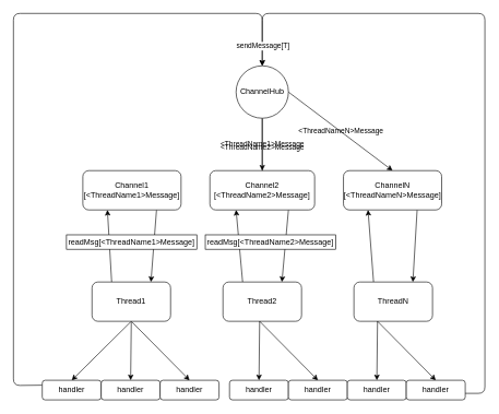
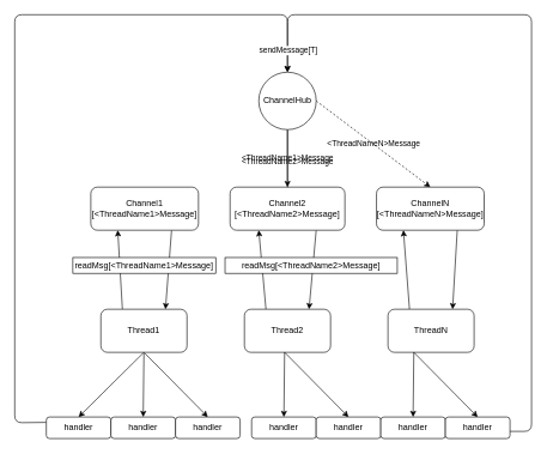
  <mxCell id="0" />
  <mxCell id="1" parent="0" />
  <mxCell id="2" value="&lt;span style=&quot;font-family: Helvetica; font-size: 11px; font-style: normal; font-variant-ligatures: normal; font-variant-caps: normal; font-weight: 400; letter-spacing: normal; orphans: 2; text-align: center; text-indent: 0px; text-transform: none; widows: 2; word-spacing: 0px; -webkit-text-stroke-width: 0px; text-decoration-thickness: initial; text-decoration-style: initial; text-decoration-color: initial; float: none; display: inline !important;&quot;&gt;&amp;lt;ThreadName2&amp;gt;Message&lt;/span&gt;" style="edgeStyle=none;html=1;startArrow=none;exitX=0.5;exitY=1;exitDx=0;exitDy=0;labelBackgroundColor=none;" edge="1" parent="1" source="5"><mxGeometry relative="1" as="geometry"><mxPoint x="400" y="225" as="sourcePoint" /><mxPoint x="400" y="270" as="targetPoint" /></mxGeometry></mxCell>
  <mxCell id="3" value="&amp;lt;ThreadName1&amp;gt;Message" style="edgeStyle=none;html=1;labelBackgroundColor=none;" edge="1" parent="1" source="5" target="9"><mxGeometry relative="1" as="geometry" /></mxCell>
- <mxCell id="4" value="&amp;lt;ThreadNameN&amp;gt;Message" style="edgeStyle=none;html=1;startArrow=none;exitX=1;exitY=0.5;exitDx=0;exitDy=0;labelBackgroundColor=none;entryX=0.5;entryY=0;entryDx=0;entryDy=0;" edge="1" parent="1" source="5" target="11"><mxGeometry relative="1" as="geometry" /></mxCell>
+ <mxCell id="4" value="&amp;lt;ThreadNameN&amp;gt;Message" style="edgeStyle=none;html=1;startArrow=none;exitX=1;exitY=0.5;exitDx=0;exitDy=0;labelBackgroundColor=none;entryX=0.5;entryY=0;entryDx=0;entryDy=0;dashed=1;" edge="1" parent="1" source="5" target="11"><mxGeometry relative="1" as="geometry" /></mxCell>
  <mxCell id="5" value="ChannelHub" style="ellipse;whiteSpace=wrap;html=1;aspect=fixed;" vertex="1" parent="1"><mxGeometry x="360" y="100" width="80" height="80" as="geometry" /></mxCell>
  <mxCell id="6" style="edgeStyle=none;html=1;exitX=0.75;exitY=1;exitDx=0;exitDy=0;entryX=0.75;entryY=0;entryDx=0;entryDy=0;" edge="1" parent="1" source="7" target="17"><mxGeometry relative="1" as="geometry" /></mxCell>
  <mxCell id="7" value="Channel1&lt;br&gt;[&amp;lt;ThreadName1&amp;gt;Message]" style="rounded=1;whiteSpace=wrap;html=1;" vertex="1" parent="1"><mxGeometry x="126" y="260" width="150" height="60" as="geometry" /></mxCell>
  <mxCell id="8" style="edgeStyle=none;html=1;exitX=0.75;exitY=1;exitDx=0;exitDy=0;entryX=0.75;entryY=0;entryDx=0;entryDy=0;" edge="1" parent="1" source="9" target="19"><mxGeometry relative="1" as="geometry" /></mxCell>
  <mxCell id="9" value="Channel2&lt;br&gt;[&amp;lt;ThreadName2&amp;gt;Message]" style="rounded=1;whiteSpace=wrap;html=1;" vertex="1" parent="1"><mxGeometry x="320" y="260" width="160" height="60" as="geometry" /></mxCell>
  <mxCell id="10" style="edgeStyle=none;html=1;exitX=0.75;exitY=1;exitDx=0;exitDy=0;entryX=0.75;entryY=0;entryDx=0;entryDy=0;" edge="1" parent="1" source="11" target="23"><mxGeometry relative="1" as="geometry" /></mxCell>
  <mxCell id="11" value="ChannelN&lt;br&gt;[&amp;lt;ThreadNameN&amp;gt;Message]" style="rounded=1;whiteSpace=wrap;html=1;" vertex="1" parent="1"><mxGeometry x="524" y="260" width="150" height="60" as="geometry" /></mxCell>
  <mxCell id="12" style="edgeStyle=none;html=1;exitX=0.25;exitY=0;exitDx=0;exitDy=0;entryX=0.25;entryY=1;entryDx=0;entryDy=0;" edge="1" parent="1" source="17" target="7"><mxGeometry relative="1" as="geometry" /></mxCell>
  <mxCell id="13" style="edgeStyle=none;html=1;exitX=0;exitY=0.25;exitDx=0;exitDy=0;entryX=0.5;entryY=0;entryDx=0;entryDy=0;" edge="1" parent="1" source="25" target="5"><mxGeometry relative="1" as="geometry"><Array as="points"><mxPoint x="20" y="588" /><mxPoint x="20" y="20" /><mxPoint x="400" y="20" /></Array></mxGeometry></mxCell>
  <mxCell id="14" style="edgeStyle=none;html=1;exitX=0.5;exitY=1;exitDx=0;exitDy=0;entryX=0.5;entryY=0;entryDx=0;entryDy=0;" edge="1" parent="1" source="17" target="25"><mxGeometry relative="1" as="geometry" /></mxCell>
  <mxCell id="15" style="edgeStyle=none;html=1;exitX=0.5;exitY=1;exitDx=0;exitDy=0;entryX=0.5;entryY=0;entryDx=0;entryDy=0;" edge="1" parent="1" source="17" target="26"><mxGeometry relative="1" as="geometry" /></mxCell>
  <mxCell id="16" style="edgeStyle=none;html=1;exitX=0.5;exitY=1;exitDx=0;exitDy=0;entryX=0.5;entryY=0;entryDx=0;entryDy=0;" edge="1" parent="1" source="17" target="27"><mxGeometry relative="1" as="geometry" /></mxCell>
  <mxCell id="17" value="Thread1" style="rounded=1;whiteSpace=wrap;html=1;" vertex="1" parent="1"><mxGeometry x="140" y="430" width="120" height="60" as="geometry" /></mxCell>
  <mxCell id="18" style="edgeStyle=none;html=1;exitX=0.25;exitY=0;exitDx=0;exitDy=0;entryX=0.25;entryY=1;entryDx=0;entryDy=0;" edge="1" parent="1" source="19" target="9"><mxGeometry relative="1" as="geometry" /></mxCell>
  <mxCell id="19" value="Thread2" style="rounded=1;whiteSpace=wrap;html=1;" vertex="1" parent="1"><mxGeometry x="340" y="430" width="120" height="60" as="geometry" /></mxCell>
  <mxCell id="20" style="edgeStyle=none;html=1;exitX=0.25;exitY=0;exitDx=0;exitDy=0;entryX=0.25;entryY=1;entryDx=0;entryDy=0;" edge="1" parent="1" source="23" target="11"><mxGeometry relative="1" as="geometry" /></mxCell>
  <mxCell id="21" style="edgeStyle=none;html=1;entryX=0.5;entryY=0;entryDx=0;entryDy=0;" edge="1" parent="1" target="5"><mxGeometry relative="1" as="geometry"><mxPoint x="640" y="600" as="sourcePoint" /><Array as="points"><mxPoint x="740" y="600" /><mxPoint x="740" y="20" /><mxPoint x="400" y="20" /></Array></mxGeometry></mxCell>
  <mxCell id="22" value="sendMessage[T]" style="edgeLabel;html=1;align=center;verticalAlign=middle;resizable=0;points=[];" vertex="1" connectable="0" parent="21"><mxGeometry x="0.943" relative="1" as="geometry"><mxPoint as="offset" /></mxGeometry></mxCell>
  <mxCell id="23" value="ThreadN" style="rounded=1;whiteSpace=wrap;html=1;" vertex="1" parent="1"><mxGeometry x="540" y="430" width="120" height="60" as="geometry" /></mxCell>
  <mxCell id="24" value="readMsg[&amp;lt;ThreadName1&amp;gt;Message]" style="rounded=0;whiteSpace=wrap;html=1;strokeColor=default;fillColor=default;" vertex="1" parent="1"><mxGeometry x="101" y="358" width="199" height="22" as="geometry" /></mxCell>
  <mxCell id="25" value="handler" style="rounded=1;whiteSpace=wrap;html=1;strokeColor=default;fillColor=default;" vertex="1" parent="1"><mxGeometry x="64" y="580" width="90" height="30" as="geometry" /></mxCell>
  <mxCell id="26" value="handler" style="rounded=1;whiteSpace=wrap;html=1;strokeColor=default;fillColor=default;" vertex="1" parent="1"><mxGeometry x="154" y="580" width="90" height="30" as="geometry" /></mxCell>
  <mxCell id="27" value="handler" style="rounded=1;whiteSpace=wrap;html=1;strokeColor=default;fillColor=default;" vertex="1" parent="1"><mxGeometry x="244" y="580" width="90" height="30" as="geometry" /></mxCell>
  <mxCell id="28" style="edgeStyle=none;html=1;exitX=0.5;exitY=1;exitDx=0;exitDy=0;entryX=0.5;entryY=0;entryDx=0;entryDy=0;" edge="1" parent="1" target="30"><mxGeometry relative="1" as="geometry"><mxPoint x="396" y="490" as="sourcePoint" /></mxGeometry></mxCell>
  <mxCell id="29" style="edgeStyle=none;html=1;exitX=0.5;exitY=1;exitDx=0;exitDy=0;entryX=0.5;entryY=0;entryDx=0;entryDy=0;" edge="1" parent="1" target="31"><mxGeometry relative="1" as="geometry"><mxPoint x="396" y="490" as="sourcePoint" /></mxGeometry></mxCell>
  <mxCell id="30" value="handler" style="rounded=1;whiteSpace=wrap;html=1;strokeColor=default;fillColor=default;" vertex="1" parent="1"><mxGeometry x="350" y="580" width="90" height="30" as="geometry" /></mxCell>
  <mxCell id="31" value="handler" style="rounded=1;whiteSpace=wrap;html=1;strokeColor=default;fillColor=default;" vertex="1" parent="1"><mxGeometry x="440" y="580" width="90" height="30" as="geometry" /></mxCell>
  <mxCell id="32" style="edgeStyle=none;html=1;exitX=0.5;exitY=1;exitDx=0;exitDy=0;entryX=0.5;entryY=0;entryDx=0;entryDy=0;" edge="1" parent="1" target="34"><mxGeometry relative="1" as="geometry"><mxPoint x="576" y="490" as="sourcePoint" /></mxGeometry></mxCell>
  <mxCell id="33" style="edgeStyle=none;html=1;exitX=0.5;exitY=1;exitDx=0;exitDy=0;entryX=0.5;entryY=0;entryDx=0;entryDy=0;" edge="1" parent="1" target="35"><mxGeometry relative="1" as="geometry"><mxPoint x="576" y="490" as="sourcePoint" /></mxGeometry></mxCell>
  <mxCell id="34" value="handler" style="rounded=1;whiteSpace=wrap;html=1;strokeColor=default;fillColor=default;" vertex="1" parent="1"><mxGeometry x="530" y="580" width="90" height="30" as="geometry" /></mxCell>
  <mxCell id="35" value="handler" style="rounded=1;whiteSpace=wrap;html=1;strokeColor=default;fillColor=default;" vertex="1" parent="1"><mxGeometry x="620" y="580" width="90" height="30" as="geometry" /></mxCell>
- <mxCell id="36" value="readMsg[&amp;lt;ThreadName2&amp;gt;Message]" style="rounded=0;whiteSpace=wrap;html=1;strokeColor=default;fillColor=default;" vertex="1" parent="1"><mxGeometry x="313" y="358" width="199" height="22" as="geometry" /></mxCell>
+ <mxCell id="36" value="readMsg[&amp;lt;ThreadName2&amp;gt;Message]" style="rounded=0;whiteSpace=wrap;html=1;strokeColor=default;fillColor=default;" vertex="1" parent="1"><mxGeometry x="313" y="358" width="240" height="22" as="geometry" /></mxCell>
